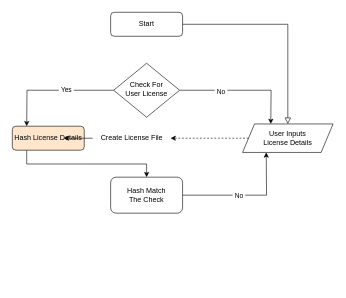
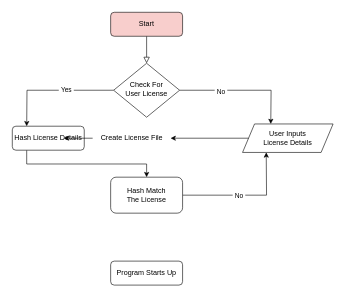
  <mxCell id="0" />
  <mxCell id="1" parent="0" />
- <mxCell id="2" value="" style="rounded=0;html=1;jettySize=auto;orthogonalLoop=1;fontSize=11;endArrow=block;endFill=0;endSize=8;strokeWidth=1;shadow=0;labelBackgroundColor=none;edgeStyle=orthogonalEdgeStyle;" parent="1" source="3" target="13" edge="1"><mxGeometry relative="1" as="geometry" /></mxCell>
- <mxCell id="3" value="Start" style="rounded=1;whiteSpace=wrap;html=1;fontSize=12;glass=0;strokeWidth=1;shadow=0;" parent="1" vertex="1"><mxGeometry x="184" y="20" width="120" height="40" as="geometry" /></mxCell>
+ <mxCell id="2" value="" style="rounded=0;html=1;jettySize=auto;orthogonalLoop=1;fontSize=11;endArrow=block;endFill=0;endSize=8;strokeWidth=1;shadow=0;labelBackgroundColor=none;edgeStyle=orthogonalEdgeStyle;" parent="1" source="3" target="8" edge="1"><mxGeometry relative="1" as="geometry" /></mxCell>
+ <mxCell id="3" value="Start" style="rounded=1;whiteSpace=wrap;html=1;fontSize=12;glass=0;strokeWidth=1;shadow=0;fillColor=#f8cecc;" parent="1" vertex="1"><mxGeometry x="184" y="20" width="120" height="40" as="geometry" /></mxCell>
  <mxCell id="4" style="edgeStyle=orthogonalEdgeStyle;rounded=0;orthogonalLoop=1;jettySize=auto;html=1;entryX=0.5;entryY=0;entryDx=0;entryDy=0;" edge="1" parent="1" source="8"><mxGeometry relative="1" as="geometry"><mxPoint x="44" y="210" as="targetPoint" /></mxGeometry></mxCell>
  <mxCell id="5" value="&amp;nbsp;Yes&amp;nbsp;" style="edgeLabel;html=1;align=center;verticalAlign=middle;resizable=0;points=[];" vertex="1" connectable="0" parent="4"><mxGeometry x="-0.22" y="-1" relative="1" as="geometry"><mxPoint as="offset" /></mxGeometry></mxCell>
  <mxCell id="6" style="edgeStyle=orthogonalEdgeStyle;rounded=0;orthogonalLoop=1;jettySize=auto;html=1;entryX=0.55;entryY=0;entryDx=0;entryDy=0;entryPerimeter=0;" edge="1" parent="1" source="8"><mxGeometry relative="1" as="geometry"><mxPoint x="451.05" y="206.25" as="targetPoint" /></mxGeometry></mxCell>
  <mxCell id="7" value="&amp;nbsp;No&amp;nbsp;" style="edgeLabel;html=1;align=center;verticalAlign=middle;resizable=0;points=[];" vertex="1" connectable="0" parent="6"><mxGeometry x="-0.349" y="-2" relative="1" as="geometry"><mxPoint as="offset" /></mxGeometry></mxCell>
  <mxCell id="8" value="Check For&lt;br&gt;User License" style="rhombus;whiteSpace=wrap;html=1;shadow=0;fontFamily=Helvetica;fontSize=12;align=center;strokeWidth=1;spacing=6;spacingTop=-4;" parent="1" vertex="1"><mxGeometry x="189" y="105" width="110" height="90" as="geometry" /></mxCell>
+ <mxCell id="9" value="Program Starts Up" style="rounded=1;whiteSpace=wrap;html=1;fontSize=12;glass=0;strokeWidth=1;shadow=0;" parent="1" vertex="1"><mxGeometry x="184" y="435" width="120" height="40" as="geometry" /></mxCell>
  <mxCell id="10" style="edgeStyle=orthogonalEdgeStyle;rounded=0;orthogonalLoop=1;jettySize=auto;html=1;exitX=0.5;exitY=1;exitDx=0;exitDy=0;entryX=0.5;entryY=0;entryDx=0;entryDy=0;" edge="1" parent="1" target="16"><mxGeometry relative="1" as="geometry"><mxPoint x="44" y="250" as="sourcePoint" /><Array as="points"><mxPoint x="44" y="273" /><mxPoint x="244" y="273" /></Array></mxGeometry></mxCell>
- <mxCell id="11" value="Hash License Details" style="rounded=1;whiteSpace=wrap;html=1;fontSize=12;glass=0;strokeWidth=1;shadow=0;fillColor=#ffe6cc;" parent="1" vertex="1"><mxGeometry x="20" y="210" width="120" height="40" as="geometry" /></mxCell>
+ <mxCell id="11" value="Hash License Details" style="rounded=1;whiteSpace=wrap;html=1;fontSize=12;glass=0;strokeWidth=1;shadow=0;" parent="1" vertex="1"><mxGeometry x="20" y="210" width="120" height="40" as="geometry" /></mxCell>
  <mxCell id="12" style="edgeStyle=orthogonalEdgeStyle;rounded=0;orthogonalLoop=1;jettySize=auto;html=1;" edge="1" parent="1" source="18"><mxGeometry relative="1" as="geometry"><mxPoint x="106" y="230" as="targetPoint" /></mxGeometry></mxCell>
  <mxCell id="13" value="User Inputs&lt;br&gt;License Details" style="shape=parallelogram;perimeter=parallelogramPerimeter;whiteSpace=wrap;html=1;fixedSize=1;" vertex="1" parent="1"><mxGeometry x="404" y="206.25" width="151" height="47.5" as="geometry" /></mxCell>
  <mxCell id="14" style="edgeStyle=orthogonalEdgeStyle;rounded=0;orthogonalLoop=1;jettySize=auto;html=1;exitX=1;exitY=0.5;exitDx=0;exitDy=0;entryX=0.5;entryY=1;entryDx=0;entryDy=0;" edge="1" parent="1" source="16"><mxGeometry relative="1" as="geometry"><mxPoint x="443.5" y="253.75" as="targetPoint" /></mxGeometry></mxCell>
  <mxCell id="15" value="&amp;nbsp;No&amp;nbsp;" style="edgeLabel;html=1;align=center;verticalAlign=middle;resizable=0;points=[];" vertex="1" connectable="0" parent="14"><mxGeometry x="-0.119" relative="1" as="geometry"><mxPoint as="offset" /></mxGeometry></mxCell>
- <mxCell id="16" value="Hash Match&lt;br&gt;The Check" style="rounded=1;whiteSpace=wrap;html=1;" vertex="1" parent="1"><mxGeometry x="184" y="295" width="120" height="60" as="geometry" /></mxCell>
- <mxCell id="17" value="" style="edgeStyle=orthogonalEdgeStyle;rounded=0;orthogonalLoop=1;jettySize=auto;html=1;exitX=0;exitY=0.5;exitDx=0;exitDy=0;dashed=1;" edge="1" parent="1" source="13" target="18"><mxGeometry relative="1" as="geometry"><mxPoint x="106" y="230" as="targetPoint" /><mxPoint x="378" y="230" as="sourcePoint" /></mxGeometry></mxCell>
+ <mxCell id="16" value="Hash Match&lt;br&gt;The License" style="rounded=1;whiteSpace=wrap;html=1;" vertex="1" parent="1"><mxGeometry x="184" y="295" width="120" height="60" as="geometry" /></mxCell>
+ <mxCell id="17" value="" style="edgeStyle=orthogonalEdgeStyle;rounded=0;orthogonalLoop=1;jettySize=auto;html=1;exitX=0;exitY=0.5;exitDx=0;exitDy=0;" edge="1" parent="1" source="13" target="18"><mxGeometry relative="1" as="geometry"><mxPoint x="106" y="230" as="targetPoint" /><mxPoint x="378" y="230" as="sourcePoint" /></mxGeometry></mxCell>
  <mxCell id="18" value="Create License File" style="text;html=1;align=center;verticalAlign=middle;resizable=0;points=[];autosize=1;strokeColor=none;fillColor=none;" vertex="1" parent="1"><mxGeometry x="154" y="215" width="130" height="30" as="geometry" /></mxCell>
